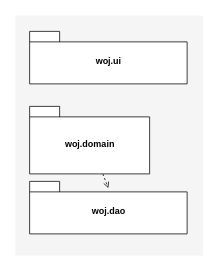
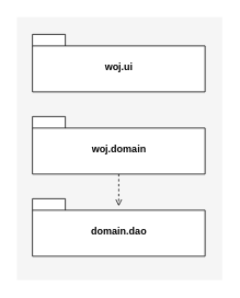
  <mxCell id="0" />
  <mxCell id="1" parent="0" />
  <mxCell id="2" value="" style="rounded=0;whiteSpace=wrap;html=1;fontSize=9;fillColor=#f5f5f5;strokeColor=none;fontColor=#333333;" vertex="1" parent="1"><mxGeometry x="20" y="20" width="250" height="320" as="geometry" /></mxCell>
  <mxCell id="3" value="&lt;div&gt;woj.ui&lt;/div&gt;" style="shape=folder;fontStyle=1;spacingTop=10;tabWidth=40;tabHeight=14;tabPosition=left;html=1;" vertex="1" parent="1"><mxGeometry x="39" y="41" width="210" height="70" as="geometry" /></mxCell>
  <mxCell id="4" value="" style="edgeStyle=none;rounded=0;orthogonalLoop=1;jettySize=auto;html=1;dashed=1;endArrow=open;endFill=0;entryX=0.5;entryY=0.129;entryDx=0;entryDy=0;entryPerimeter=0;" edge="1" parent="1" source="5" target="6"><mxGeometry relative="1" as="geometry" /></mxCell>
- <mxCell id="5" value="woj.domain" style="shape=folder;fontStyle=1;spacingTop=10;tabWidth=40;tabHeight=14;tabPosition=left;html=1;" vertex="1" parent="1"><mxGeometry x="39" y="141" width="160" height="90" as="geometry" /></mxCell>
- <mxCell id="6" value="woj.dao" style="shape=folder;fontStyle=1;spacingTop=10;tabWidth=40;tabHeight=14;tabPosition=left;html=1;" vertex="1" parent="1"><mxGeometry x="39" y="241" width="210" height="70" as="geometry" /></mxCell>
+ <mxCell id="5" value="woj.domain" style="shape=folder;fontStyle=1;spacingTop=10;tabWidth=40;tabHeight=14;tabPosition=left;html=1;" vertex="1" parent="1"><mxGeometry x="39" y="141" width="210" height="70" as="geometry" /></mxCell>
+ <mxCell id="6" value="domain.dao" style="shape=folder;fontStyle=1;spacingTop=10;tabWidth=40;tabHeight=14;tabPosition=left;html=1;" vertex="1" parent="1"><mxGeometry x="39" y="241" width="210" height="70" as="geometry" /></mxCell>
